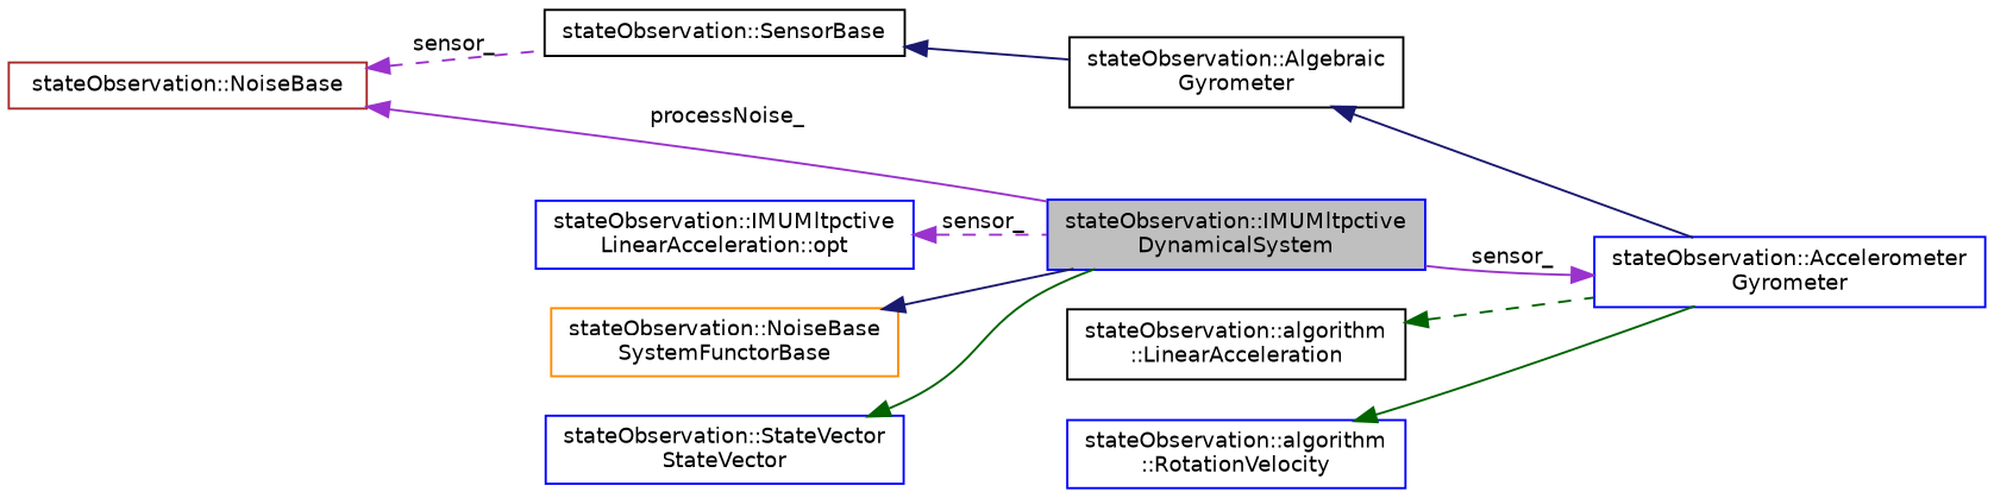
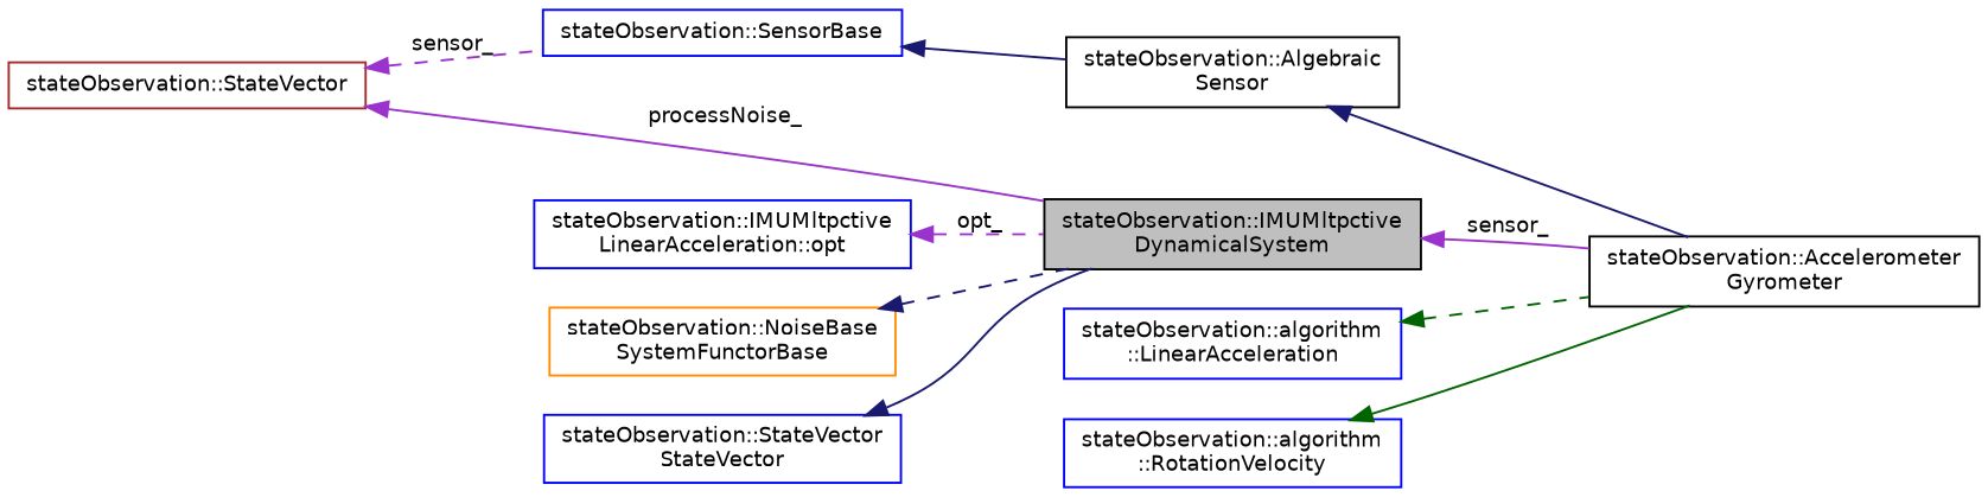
  digraph {
    rankdir=LR
    node [color=blue fillcolor=white fontname=Helvetica fontsize=10 shape=record style=filled]
    edge [color=midnightblue dir=back fontname=Helvetica fontsize=10 labelfontname=Helvetica labelfontsize=10 style=solid]
-   n1 [fillcolor=grey75 fontcolor=black height=0.2 label="stateObservation::IMUMltpctive\lDynamicalSystem" width=0.4]
+   n1 [color=black fillcolor=grey75 fontcolor=black height=0.2 label="stateObservation::IMUMltpctive\lDynamicalSystem" width=0.4]
    n2 [color=darkorange height=0.2 label="stateObservation::NoiseBase\lSystemFunctorBase" width=0.4]
    n3 [height=0.2 label="stateObservation::StateVector\lStateVector" width=0.4]
-   n4 [height=0.2 label="stateObservation::Accelerometer\lGyrometer" width=0.4]
-   n5 [color=black height=0.2 label="stateObservation::Algebraic\lGyrometer" width=0.4]
-   n6 [color=black height=0.2 label="stateObservation::SensorBase" width=0.4]
-   n7 [color=brown height=0.2 label="stateObservation::NoiseBase" width=0.4]
-   n8 [color=black height=0.2 label="stateObservation::algorithm\l::LinearAcceleration" width=0.4]
+   n4 [color=black height=0.2 label="stateObservation::Accelerometer\lGyrometer" width=0.4]
+   n5 [color=black height=0.2 label="stateObservation::Algebraic\lSensor" width=0.4]
+   n6 [height=0.2 label="stateObservation::SensorBase" width=0.4]
+   n7 [color=brown height=0.2 label="stateObservation::StateVector" width=0.4]
+   n8 [height=0.2 label="stateObservation::algorithm\l::LinearAcceleration" width=0.4]
    n9 [height=0.2 label="stateObservation::algorithm\l::RotationVelocity" width=0.4]
    n10 [height=0.2 label="stateObservation::IMUMltpctive\lLinearAcceleration::opt" width=0.4]
-   n2 -> n1
-   n3 -> n1 [color=darkgreen]
-   n4 -> n1 [color=darkorchid3 label=" sensor_"]
+   n2 -> n1 [style=dashed]
+   n3 -> n1
+   n1 -> n4 [color=darkorchid3 label=" sensor_"]
    n5 -> n4
    n6 -> n5
    n7 -> n1 [color=darkorchid3 label=" processNoise_"]
    n7 -> n6 [color=darkorchid3 label=" sensor_" style=dashed]
    n8 -> n4 [color=darkgreen style=dashed]
    n9 -> n4 [color=darkgreen]
-   n10 -> n1 [color=darkorchid3 label=" sensor_" style=dashed]
+   n10 -> n1 [color=darkorchid3 label=" opt_" style=dashed]
  }
